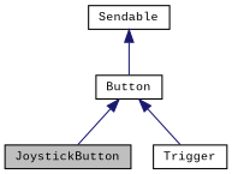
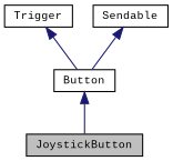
  digraph {
    fontname="Liberation Mono"
    node [color=black fontname="Liberation Mono" fontsize=10 shape=record]
    edge [color=midnightblue dir=back fontname="Liberation Mono" fontsize=10 labelfontname=FreeSans labelfontsize=10 style=solid]
    n1 [fillcolor=grey75 fontcolor=black height=0.2 label=JoystickButton style=filled width=0.4]
    n2 [height=0.2 label=Button width=0.4]
    n3 [height=0.2 label=Trigger width=0.4]
    n4 [height=0.2 label=Sendable width=0.4]
    n2 -> n1
-   n2 -> n3
+   n3 -> n2
    n4 -> n2
  }
